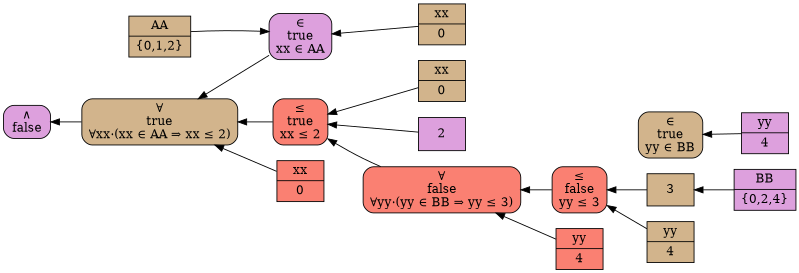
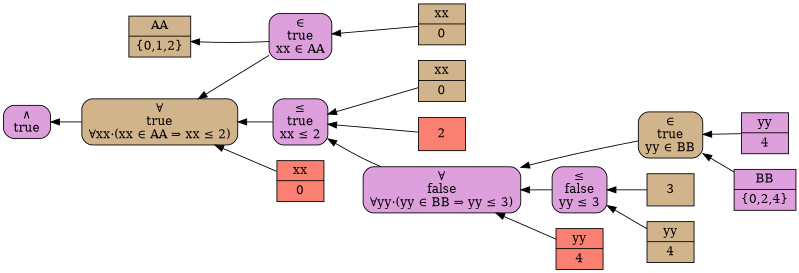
  digraph {
    rankdir=RL
    node [fillcolor=plum shape=record style=filled]
-   n1 [label="&and;\nfalse" shape=rect style="filled,rounded"]
+   n1 [label="&and;\ntrue" shape=rect style="filled,rounded"]
    n2 [fillcolor=tan label="&forall;\ntrue\n&forall;xx&#183;(xx &#8712; AA &rArr; xx &le; 2)" shape=rect style="filled,rounded"]
    n3 [label="&#8712;\ntrue\nxx &#8712; AA" shape=rect style="filled,rounded"]
    n4 [fillcolor=tan label="xx|0"]
    n5 [fillcolor=tan label="AA|\{0,1,2\}"]
-   n6 [fillcolor=salmon label="&le;\ntrue\nxx &le; 2" shape=rect style="filled,rounded"]
+   n6 [label="&le;\ntrue\nxx &le; 2" shape=rect style="filled,rounded"]
    n7 [fillcolor=tan label="xx|0"]
-   n8 [label=2]
+   n8 [fillcolor=salmon label=2]
    n9 [fillcolor=salmon label="xx|0"]
-   n10 [fillcolor=salmon label="&forall;\nfalse\n&forall;yy&#183;(yy &#8712; BB &rArr; yy &le; 3)" shape=rect style="filled,rounded"]
+   n10 [label="&forall;\nfalse\n&forall;yy&#183;(yy &#8712; BB &rArr; yy &le; 3)" shape=rect style="filled,rounded"]
    n11 [fillcolor=tan label="&#8712;\ntrue\nyy &#8712; BB" shape=rect style="filled,rounded"]
    n12 [label="yy|4"]
    n13 [label="BB|\{0,2,4\}"]
-   n14 [fillcolor=salmon label="&le;\nfalse\nyy &le; 3" shape=rect style="filled,rounded"]
+   n14 [label="&le;\nfalse\nyy &le; 3" shape=rect style="filled,rounded"]
    n15 [fillcolor=tan label="yy|4"]
    n16 [fillcolor=tan label=3]
    n17 [fillcolor=salmon label="yy|4"]
    n2 -> n1
    n3 -> n2
    n4 -> n3
-   n5 -> n3
+   n3 -> n5
    n6 -> n2
    n7 -> n6
    n8 -> n6
    n9 -> n2
    n10 -> n6
+   n11 -> n10
    n12 -> n11
-   n13 -> n16
+   n13 -> n11
    n14 -> n10
    n15 -> n14
    n16 -> n14
    n17 -> n10
  }
